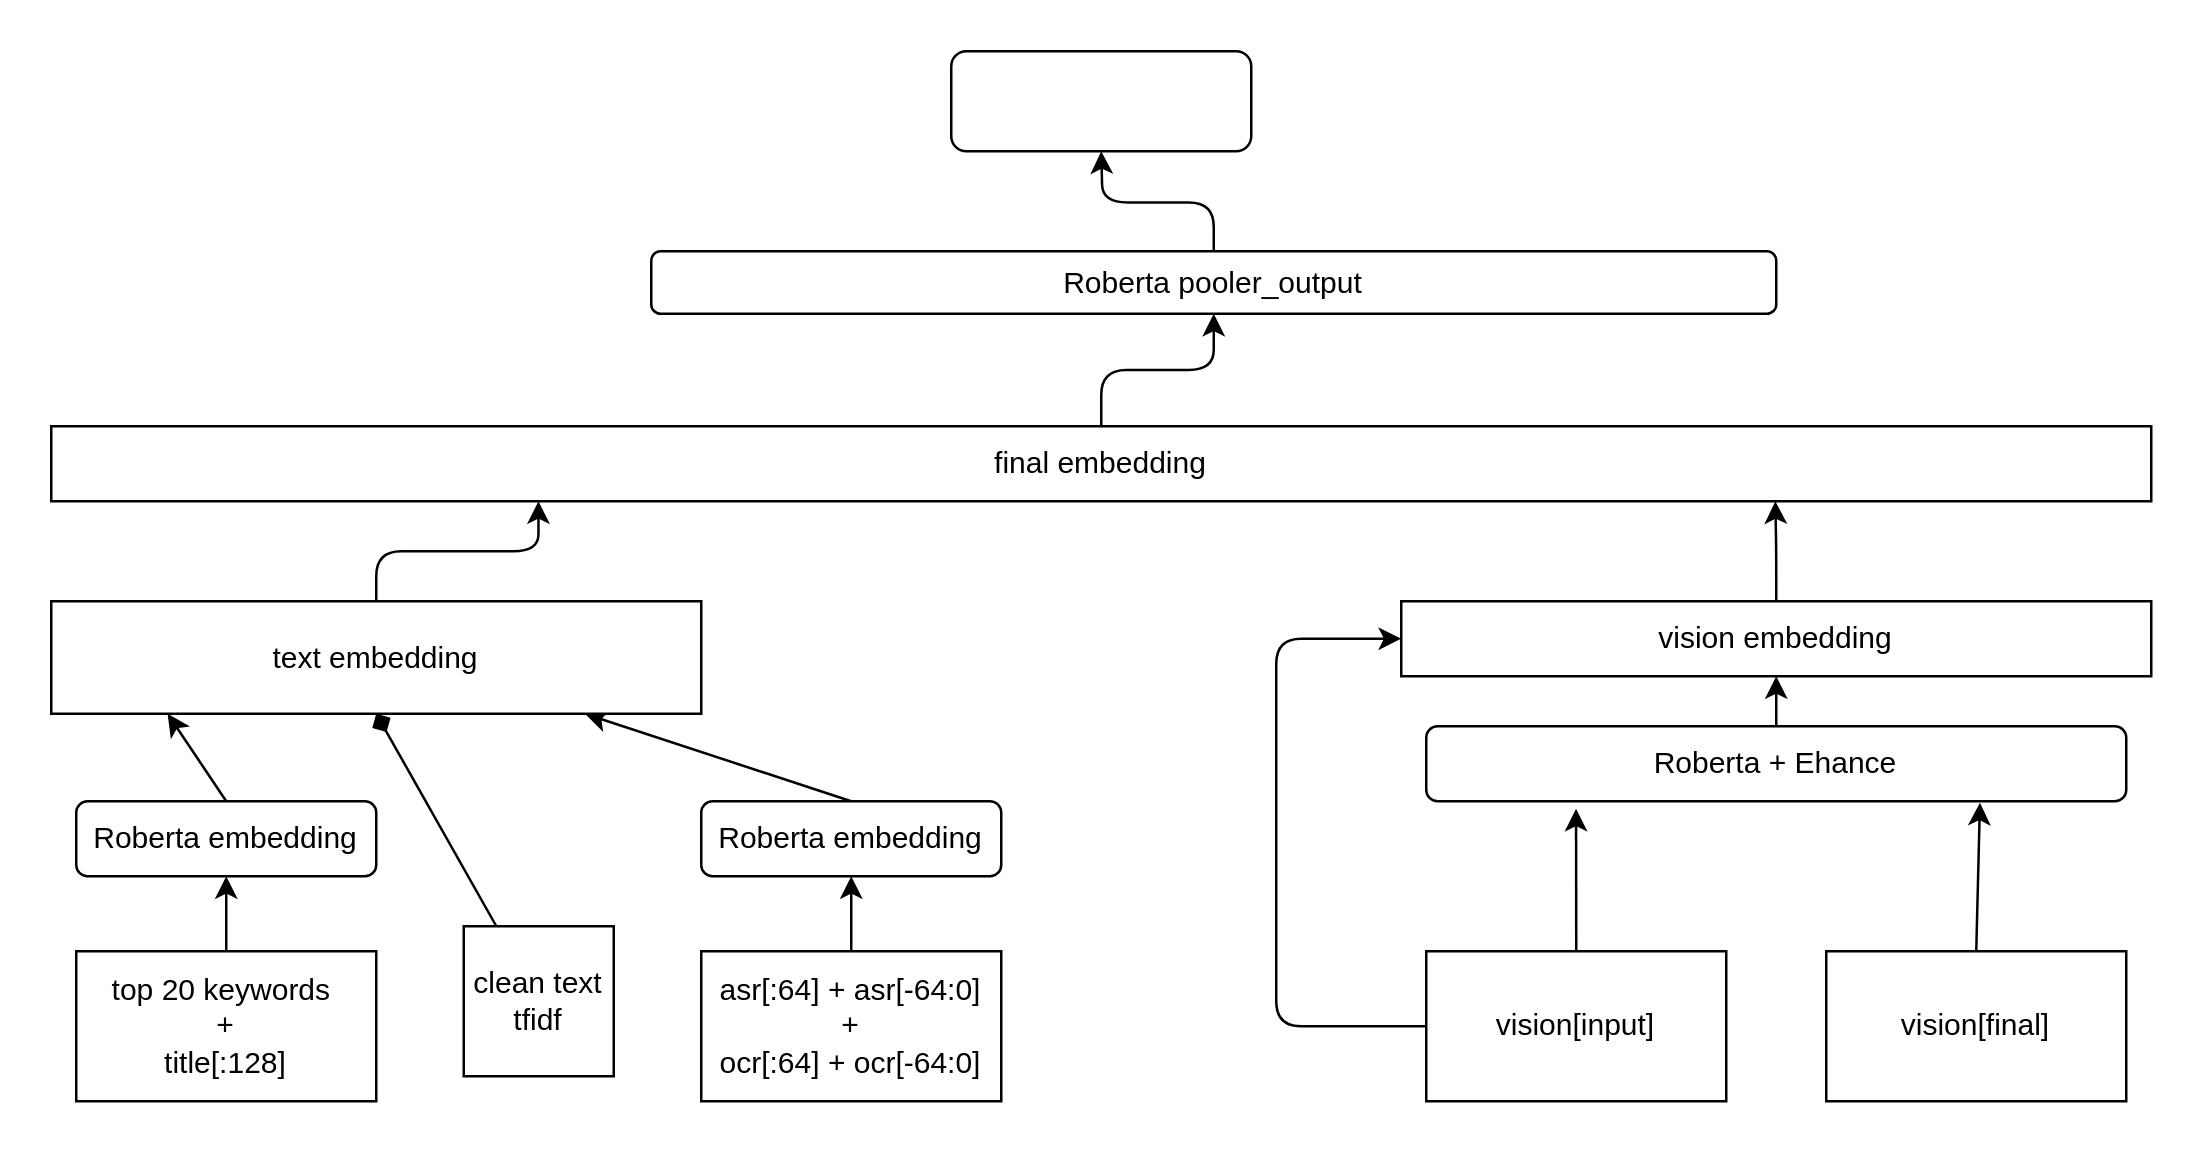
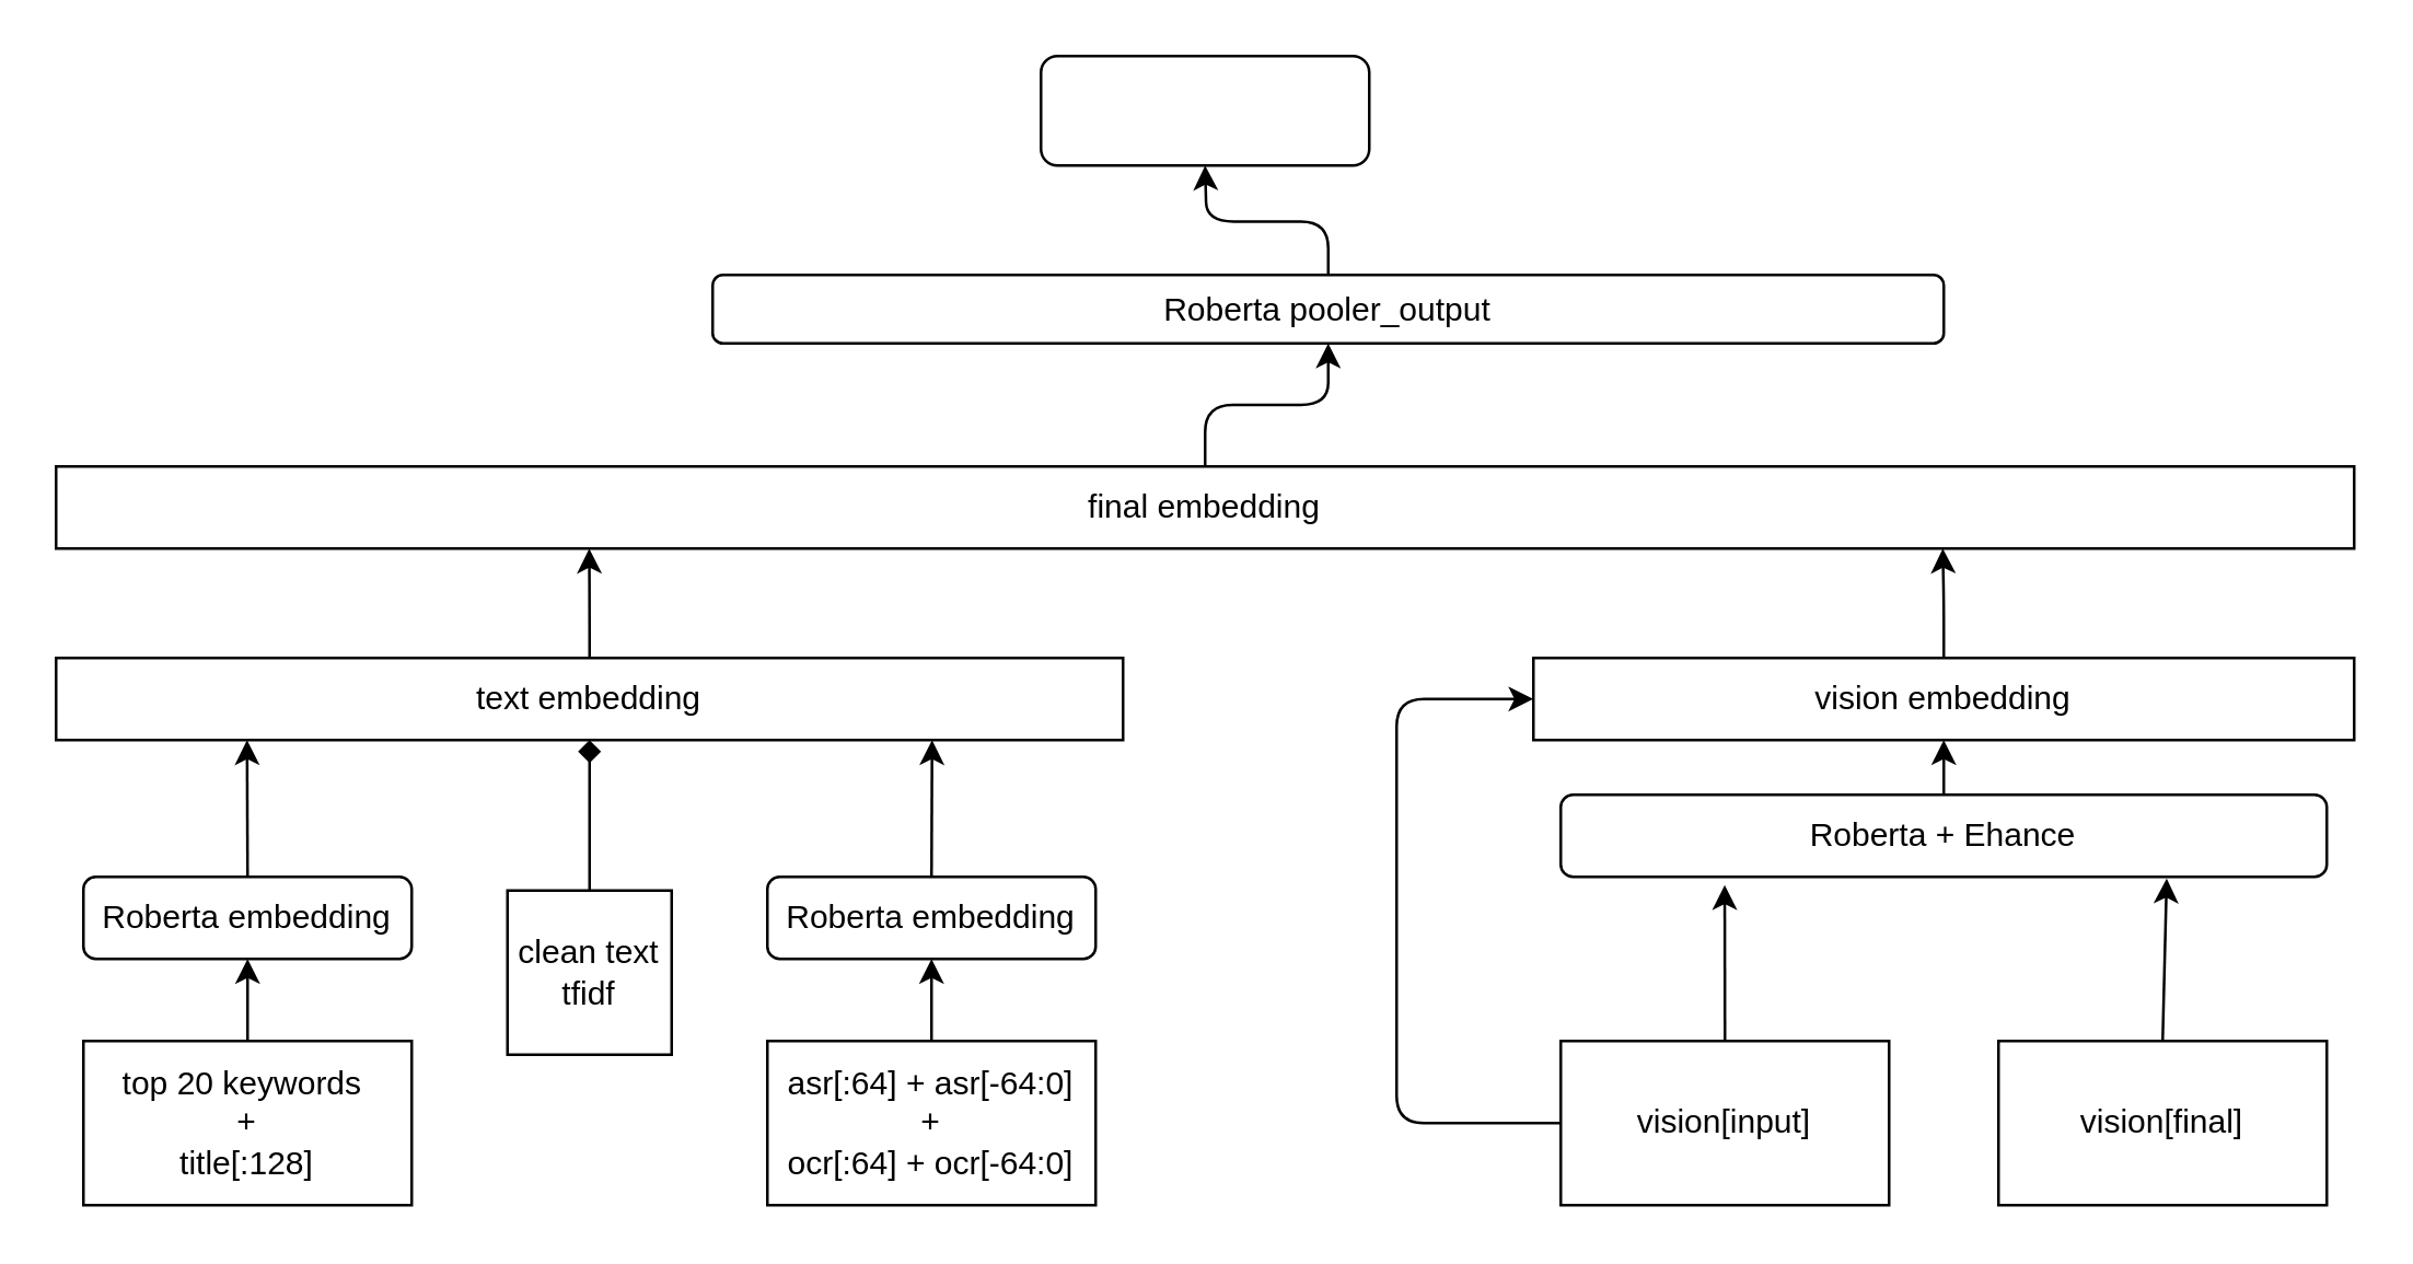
  <mxCell id="0" />
  <mxCell id="1" parent="0" />
  <mxCell id="2" style="edgeStyle=none;html=1;exitX=0.5;exitY=0;exitDx=0;exitDy=0;entryX=0.5;entryY=1;entryDx=0;entryDy=0;" edge="1" parent="1" source="3" target="9"><mxGeometry relative="1" as="geometry" /></mxCell>
  <mxCell id="3" value="&lt;font style=&quot;font-size: 12px&quot;&gt;top 20 keywords&amp;nbsp;&lt;br&gt;+&lt;br&gt;title[:128]&lt;/font&gt;" style="rounded=0;whiteSpace=wrap;html=1;" vertex="1" parent="1"><mxGeometry x="30" y="380" width="120" height="60" as="geometry" /></mxCell>
  <mxCell id="4" style="edgeStyle=none;html=1;entryX=0.5;entryY=1;entryDx=0;entryDy=0;endArrow=diamond;" edge="1" parent="1" source="5" target="13"><mxGeometry relative="1" as="geometry" /></mxCell>
- <mxCell id="5" value="clean text tfidf" style="rounded=0;whiteSpace=wrap;html=1;" vertex="1" parent="1"><mxGeometry x="185" y="370" width="60" height="60" as="geometry" /></mxCell>
+ <mxCell id="5" value="clean text tfidf" style="rounded=0;whiteSpace=wrap;html=1;" vertex="1" parent="1"><mxGeometry x="185" y="325" width="60" height="60" as="geometry" /></mxCell>
  <mxCell id="6" style="edgeStyle=none;html=1;entryX=0.5;entryY=1;entryDx=0;entryDy=0;" edge="1" parent="1" source="7" target="11"><mxGeometry relative="1" as="geometry" /></mxCell>
  <mxCell id="7" value="asr[:64] + asr[-64:0]&lt;br&gt;+&lt;br&gt;ocr[:64] + ocr[-64:0]" style="rounded=0;whiteSpace=wrap;html=1;" vertex="1" parent="1"><mxGeometry x="280" y="380" width="120" height="60" as="geometry" /></mxCell>
  <mxCell id="8" style="edgeStyle=none;html=1;exitX=0.5;exitY=0;exitDx=0;exitDy=0;entryX=0.179;entryY=1;entryDx=0;entryDy=0;entryPerimeter=0;" edge="1" parent="1" source="9" target="13"><mxGeometry relative="1" as="geometry" /></mxCell>
  <mxCell id="9" value="Roberta embedding" style="rounded=1;whiteSpace=wrap;html=1;" vertex="1" parent="1"><mxGeometry x="30" y="320" width="120" height="30" as="geometry" /></mxCell>
  <mxCell id="10" style="edgeStyle=none;html=1;exitX=0.5;exitY=0;exitDx=0;exitDy=0;entryX=0.821;entryY=1;entryDx=0;entryDy=0;entryPerimeter=0;" edge="1" parent="1" source="11" target="13"><mxGeometry relative="1" as="geometry" /></mxCell>
  <mxCell id="11" value="Roberta embedding" style="rounded=1;whiteSpace=wrap;html=1;" vertex="1" parent="1"><mxGeometry x="280" y="320" width="120" height="30" as="geometry" /></mxCell>
  <mxCell id="12" style="edgeStyle=orthogonalEdgeStyle;html=1;exitX=0.5;exitY=0;exitDx=0;exitDy=0;entryX=0.232;entryY=1;entryDx=0;entryDy=0;entryPerimeter=0;" edge="1" parent="1" source="13" target="24"><mxGeometry relative="1" as="geometry" /></mxCell>
- <mxCell id="13" value="text embedding" style="rounded=0;whiteSpace=wrap;html=1;" vertex="1" parent="1"><mxGeometry x="20" y="240" width="260" height="45" as="geometry" /></mxCell>
+ <mxCell id="13" value="text embedding" style="rounded=0;whiteSpace=wrap;html=1;" vertex="1" parent="1"><mxGeometry x="20" y="240" width="390" height="30" as="geometry" /></mxCell>
  <mxCell id="14" style="edgeStyle=none;html=1;exitX=0.5;exitY=0;exitDx=0;exitDy=0;entryX=0.214;entryY=1.1;entryDx=0;entryDy=0;entryPerimeter=0;" edge="1" parent="1" source="16" target="20"><mxGeometry relative="1" as="geometry" /></mxCell>
  <mxCell id="15" style="edgeStyle=orthogonalEdgeStyle;html=1;entryX=0;entryY=0.5;entryDx=0;entryDy=0;" edge="1" parent="1" source="16" target="22"><mxGeometry relative="1" as="geometry"><Array as="points"><mxPoint x="510" y="410" /><mxPoint x="510" y="255" /></Array></mxGeometry></mxCell>
  <mxCell id="16" value="vision[input]" style="rounded=0;whiteSpace=wrap;html=1;" vertex="1" parent="1"><mxGeometry x="570" y="380" width="120" height="60" as="geometry" /></mxCell>
  <mxCell id="17" style="edgeStyle=none;html=1;exitX=0.5;exitY=0;exitDx=0;exitDy=0;entryX=0.791;entryY=1.02;entryDx=0;entryDy=0;entryPerimeter=0;" edge="1" parent="1" source="18" target="20"><mxGeometry relative="1" as="geometry" /></mxCell>
  <mxCell id="18" value="vision[final]" style="rounded=0;whiteSpace=wrap;html=1;" vertex="1" parent="1"><mxGeometry x="730" y="380" width="120" height="60" as="geometry" /></mxCell>
  <mxCell id="19" style="edgeStyle=orthogonalEdgeStyle;html=1;exitX=0.5;exitY=0;exitDx=0;exitDy=0;entryX=0.5;entryY=1;entryDx=0;entryDy=0;" edge="1" parent="1" source="20" target="22"><mxGeometry relative="1" as="geometry" /></mxCell>
  <mxCell id="20" value="Roberta + Ehance" style="rounded=1;whiteSpace=wrap;html=1;" vertex="1" parent="1"><mxGeometry x="570" y="290" width="280" height="30" as="geometry" /></mxCell>
  <mxCell id="21" style="edgeStyle=orthogonalEdgeStyle;html=1;exitX=0.5;exitY=0;exitDx=0;exitDy=0;entryX=0.821;entryY=1;entryDx=0;entryDy=0;entryPerimeter=0;" edge="1" parent="1" source="22" target="24"><mxGeometry relative="1" as="geometry" /></mxCell>
  <mxCell id="22" value="vision embedding" style="rounded=0;whiteSpace=wrap;html=1;" vertex="1" parent="1"><mxGeometry x="560" y="240" width="300" height="30" as="geometry" /></mxCell>
  <mxCell id="23" style="edgeStyle=orthogonalEdgeStyle;html=1;entryX=0.5;entryY=1;entryDx=0;entryDy=0;" edge="1" parent="1" source="24" target="26"><mxGeometry relative="1" as="geometry" /></mxCell>
  <mxCell id="24" value="final embedding" style="rounded=0;whiteSpace=wrap;html=1;" vertex="1" parent="1"><mxGeometry x="20" y="170" width="840" height="30" as="geometry" /></mxCell>
  <mxCell id="25" style="edgeStyle=orthogonalEdgeStyle;html=1;exitX=0.5;exitY=0;exitDx=0;exitDy=0;entryX=0.5;entryY=1;entryDx=0;entryDy=0;fontFamily=Helvetica;fontColor=#FFFFFF;" edge="1" parent="1" source="26"><mxGeometry relative="1" as="geometry"><mxPoint x="440" y="60" as="targetPoint" /></mxGeometry></mxCell>
  <mxCell id="26" value="Roberta pooler_output" style="rounded=1;whiteSpace=wrap;html=1;" vertex="1" parent="1"><mxGeometry x="260" y="100" width="450" height="25" as="geometry" /></mxCell>
  <mxCell id="27" value="classifier" style="rounded=1;whiteSpace=wrap;html=1;fontFamily=Helvetica;fontColor=#FFFFFF;" vertex="1" parent="1"><mxGeometry x="380" y="20" width="120" height="40" as="geometry" /></mxCell>
